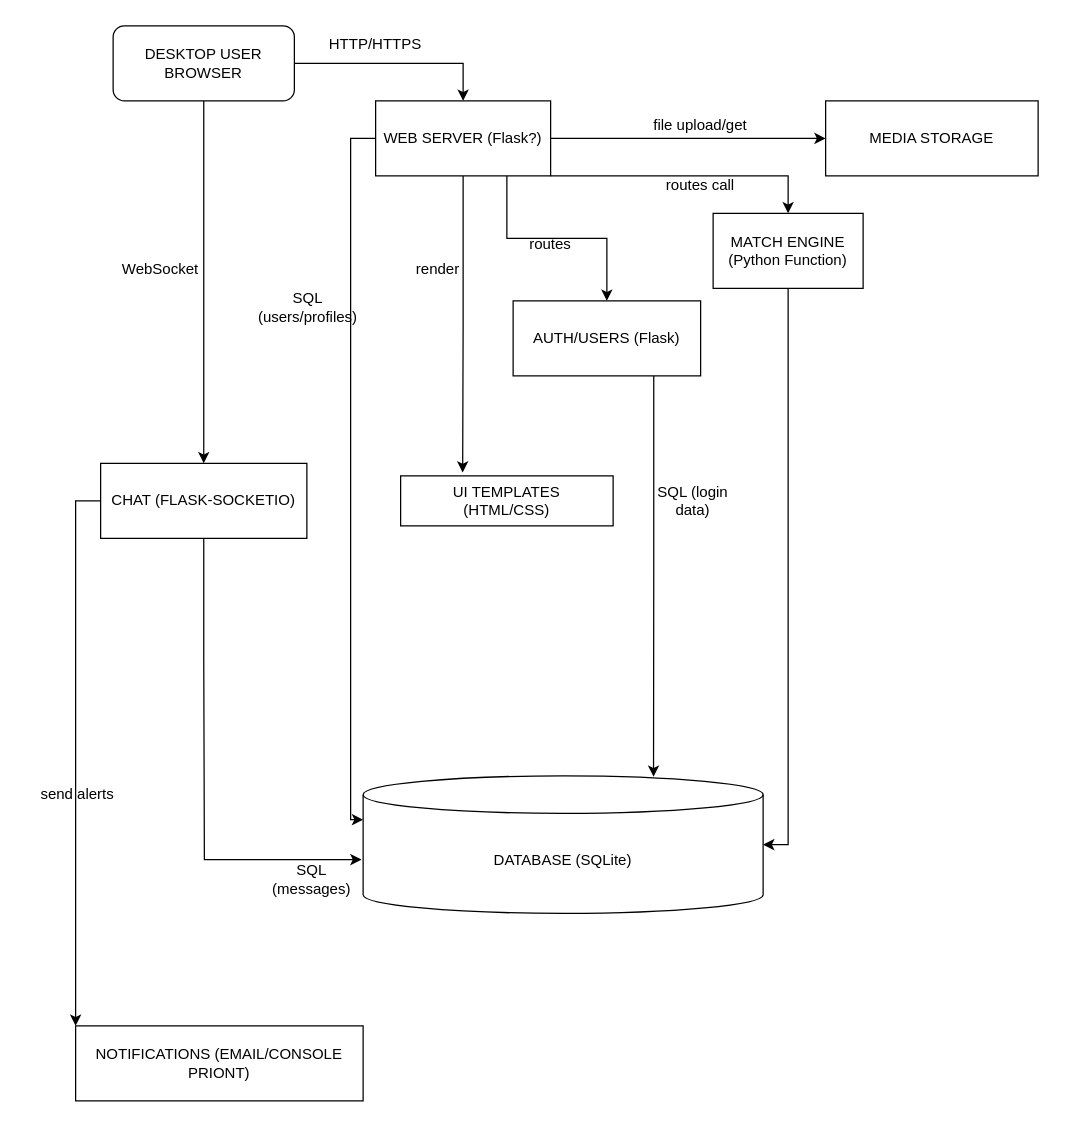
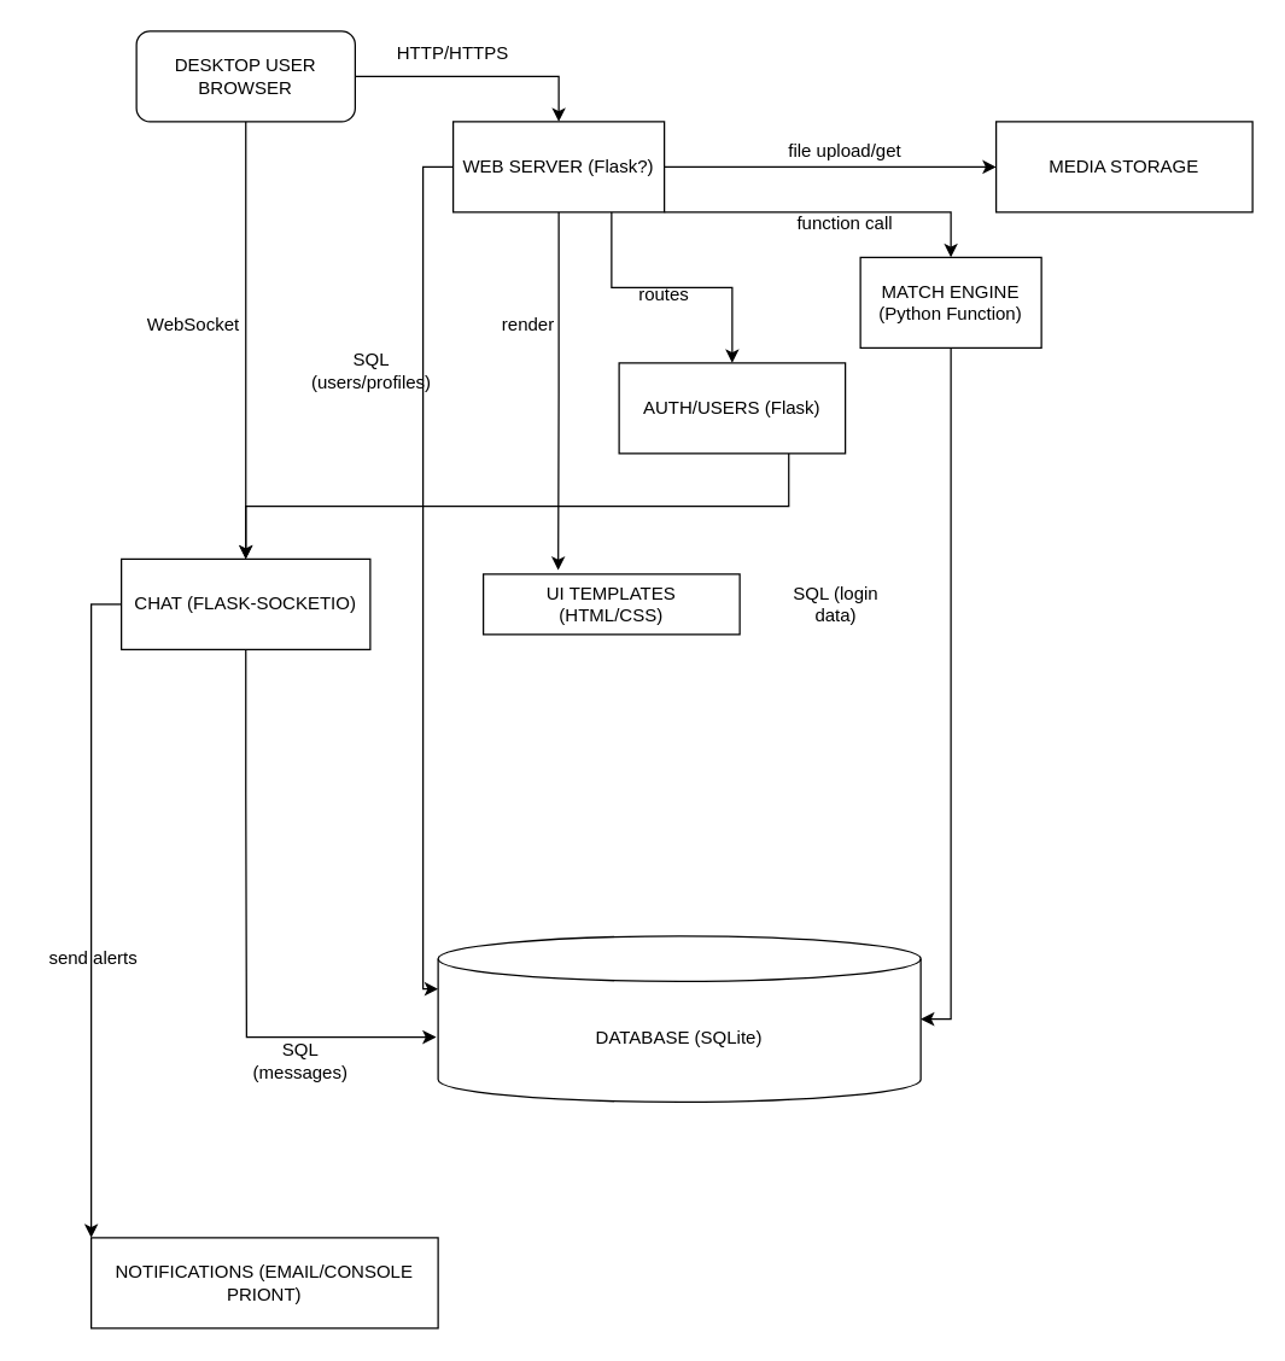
  <mxCell id="0" />
  <mxCell id="1" parent="0" />
  <mxCell id="2" style="edgeStyle=orthogonalEdgeStyle;rounded=0;orthogonalLoop=1;jettySize=auto;html=1;exitX=1;exitY=0.5;exitDx=0;exitDy=0;entryX=0.5;entryY=0;entryDx=0;entryDy=0;" edge="1" parent="1" source="4" target="8"><mxGeometry relative="1" as="geometry" /></mxCell>
  <mxCell id="3" style="edgeStyle=orthogonalEdgeStyle;rounded=0;orthogonalLoop=1;jettySize=auto;html=1;exitX=0.5;exitY=1;exitDx=0;exitDy=0;entryX=0.5;entryY=0;entryDx=0;entryDy=0;" edge="1" parent="1" source="4" target="10"><mxGeometry relative="1" as="geometry" /></mxCell>
  <mxCell id="4" value="DESKTOP USER BROWSER" style="whiteSpace=wrap;html=1;rounded=1;" vertex="1" parent="1"><mxGeometry x="90" y="20" width="145" height="60" as="geometry" /></mxCell>
  <mxCell id="5" style="edgeStyle=orthogonalEdgeStyle;rounded=0;orthogonalLoop=1;jettySize=auto;html=1;exitX=1;exitY=0.5;exitDx=0;exitDy=0;" edge="1" parent="1" source="8"><mxGeometry relative="1" as="geometry"><mxPoint x="660" y="110" as="targetPoint" /></mxGeometry></mxCell>
  <mxCell id="6" style="edgeStyle=orthogonalEdgeStyle;rounded=0;orthogonalLoop=1;jettySize=auto;html=1;exitX=1;exitY=1;exitDx=0;exitDy=0;entryX=0.5;entryY=0;entryDx=0;entryDy=0;" edge="1" parent="1" source="8" target="18"><mxGeometry relative="1" as="geometry"><mxPoint x="630" y="140" as="targetPoint" /><Array as="points"><mxPoint x="630" y="140" /></Array></mxGeometry></mxCell>
  <mxCell id="7" style="edgeStyle=orthogonalEdgeStyle;rounded=0;orthogonalLoop=1;jettySize=auto;html=1;exitX=0.75;exitY=1;exitDx=0;exitDy=0;entryX=0.5;entryY=0;entryDx=0;entryDy=0;" edge="1" parent="1" source="8" target="20"><mxGeometry relative="1" as="geometry" /></mxCell>
  <mxCell id="8" value="WEB SERVER (Flask?)" style="rounded=0;whiteSpace=wrap;html=1;" vertex="1" parent="1"><mxGeometry x="300" y="80" width="140" height="60" as="geometry" /></mxCell>
  <mxCell id="9" style="edgeStyle=orthogonalEdgeStyle;rounded=0;orthogonalLoop=1;jettySize=auto;html=1;exitX=0;exitY=0.5;exitDx=0;exitDy=0;entryX=0;entryY=0;entryDx=0;entryDy=0;" edge="1" parent="1" source="10" target="17"><mxGeometry relative="1" as="geometry" /></mxCell>
  <mxCell id="10" value="CHAT (FLASK-SOCKETIO)" style="rounded=0;whiteSpace=wrap;html=1;" vertex="1" parent="1"><mxGeometry x="80" y="370" width="165" height="60" as="geometry" /></mxCell>
  <mxCell id="11" value="WebSocket" style="text;html=1;align=center;verticalAlign=middle;whiteSpace=wrap;rounded=0;" vertex="1" parent="1"><mxGeometry x="98" y="200" width="60" height="30" as="geometry" /></mxCell>
  <mxCell id="12" value="HTTP/HTTPS" style="text;html=1;align=center;verticalAlign=middle;whiteSpace=wrap;rounded=0;" vertex="1" parent="1"><mxGeometry x="270" y="20" width="60" height="30" as="geometry" /></mxCell>
  <mxCell id="13" value="MEDIA STORAGE" style="rounded=0;whiteSpace=wrap;html=1;" vertex="1" parent="1"><mxGeometry x="660" y="80" width="170" height="60" as="geometry" /></mxCell>
  <mxCell id="14" value="file upload/get" style="text;html=1;align=center;verticalAlign=middle;whiteSpace=wrap;rounded=0;" vertex="1" parent="1"><mxGeometry x="510" y="85" width="100" height="30" as="geometry" /></mxCell>
  <mxCell id="15" value="DATABASE (SQLite)" style="shape=cylinder3;whiteSpace=wrap;html=1;boundedLbl=1;backgroundOutline=1;size=15;" vertex="1" parent="1"><mxGeometry x="290" y="620" width="320" height="110" as="geometry" /></mxCell>
  <mxCell id="16" style="edgeStyle=orthogonalEdgeStyle;rounded=0;orthogonalLoop=1;jettySize=auto;html=1;exitX=0.5;exitY=1;exitDx=0;exitDy=0;entryX=-0.004;entryY=0.609;entryDx=0;entryDy=0;entryPerimeter=0;" edge="1" parent="1" source="10" target="15"><mxGeometry relative="1" as="geometry"><Array as="points"><mxPoint x="163" y="525" /><mxPoint x="163" y="687" /></Array></mxGeometry></mxCell>
  <mxCell id="17" value="NOTIFICATIONS (EMAIL/CONSOLE PRIONT)" style="rounded=0;whiteSpace=wrap;html=1;" vertex="1" parent="1"><mxGeometry x="60" y="820" width="230" height="60" as="geometry" /></mxCell>
  <mxCell id="18" value="MATCH ENGINE (Python Function)" style="rounded=0;whiteSpace=wrap;html=1;" vertex="1" parent="1"><mxGeometry x="570" y="170" width="120" height="60" as="geometry" /></mxCell>
- <mxCell id="19" value="routes call" style="text;html=1;align=center;verticalAlign=middle;whiteSpace=wrap;rounded=0;" vertex="1" parent="1"><mxGeometry x="520" y="133" width="80" height="30" as="geometry" /></mxCell>
+ <mxCell id="19" value="function call" style="text;html=1;align=center;verticalAlign=middle;whiteSpace=wrap;rounded=0;" vertex="1" parent="1"><mxGeometry x="520" y="133" width="80" height="30" as="geometry" /></mxCell>
  <mxCell id="20" value="AUTH/USERS (Flask)" style="rounded=0;whiteSpace=wrap;html=1;" vertex="1" parent="1"><mxGeometry x="410" y="240" width="150" height="60" as="geometry" /></mxCell>
  <mxCell id="21" value="routes" style="text;html=1;align=center;verticalAlign=middle;whiteSpace=wrap;rounded=0;" vertex="1" parent="1"><mxGeometry x="410" y="180" width="60" height="30" as="geometry" /></mxCell>
  <mxCell id="22" value="&amp;nbsp; &amp;nbsp;send alerts&amp;nbsp;&amp;nbsp;" style="text;html=1;align=center;verticalAlign=middle;whiteSpace=wrap;rounded=0;" vertex="1" parent="1"><mxGeometry y="620" width="80" height="30" as="geometry" x="20" /></mxCell>
  <mxCell id="23" style="edgeStyle=orthogonalEdgeStyle;rounded=0;orthogonalLoop=1;jettySize=auto;html=1;exitX=0;exitY=0.5;exitDx=0;exitDy=0;entryX=0;entryY=0;entryDx=0;entryDy=35;entryPerimeter=0;" edge="1" parent="1" source="8" target="15"><mxGeometry relative="1" as="geometry" /></mxCell>
  <mxCell id="24" value="SQL (users/profiles)" style="text;html=1;align=center;verticalAlign=middle;whiteSpace=wrap;rounded=0;" vertex="1" parent="1"><mxGeometry x="211" y="230" width="70" height="30" as="geometry" /></mxCell>
  <mxCell id="25" style="edgeStyle=orthogonalEdgeStyle;rounded=0;orthogonalLoop=1;jettySize=auto;html=1;exitX=0.5;exitY=1;exitDx=0;exitDy=0;entryX=1;entryY=0.5;entryDx=0;entryDy=0;entryPerimeter=0;" edge="1" parent="1" source="18" target="15"><mxGeometry relative="1" as="geometry" /></mxCell>
- <mxCell id="26" value="SQL (messages)" style="text;html=1;align=center;verticalAlign=middle;whiteSpace=wrap;rounded=0;" vertex="1" parent="1"><mxGeometry x="219" y="688" width="60" height="30" as="geometry" /></mxCell>
- <mxCell id="27" style="edgeStyle=orthogonalEdgeStyle;rounded=0;orthogonalLoop=1;jettySize=auto;html=1;exitX=0.75;exitY=1;exitDx=0;exitDy=0;entryX=0.726;entryY=0.006;entryDx=0;entryDy=0;entryPerimeter=0;" edge="1" parent="1" source="20" target="15"><mxGeometry relative="1" as="geometry" /></mxCell>
+ <mxCell id="26" value="SQL (messages)" style="text;html=1;align=center;verticalAlign=middle;whiteSpace=wrap;rounded=0;" vertex="1" parent="1"><mxGeometry x="169" y="688" width="60" height="30" as="geometry" /></mxCell>
+ <mxCell id="27" style="edgeStyle=orthogonalEdgeStyle;rounded=0;orthogonalLoop=1;jettySize=auto;html=1;exitX=0.75;exitY=1;exitDx=0;exitDy=0;" edge="1" parent="1" source="20" target="10"><mxGeometry relative="1" as="geometry" /></mxCell>
  <mxCell id="28" value="SQL (login data)" style="text;html=1;align=center;verticalAlign=middle;whiteSpace=wrap;rounded=0;" vertex="1" parent="1"><mxGeometry x="524" y="385" width="60" height="30" as="geometry" /></mxCell>
  <mxCell id="29" value="&lt;div&gt;UI TEMPLATES&lt;/div&gt;&lt;div&gt;(HTML/CSS)&lt;/div&gt;" style="rounded=0;whiteSpace=wrap;html=1;" vertex="1" parent="1"><mxGeometry x="320" y="380" width="170" height="40" as="geometry" /></mxCell>
  <mxCell id="30" value="render" style="text;html=1;align=center;verticalAlign=middle;whiteSpace=wrap;rounded=0;" vertex="1" parent="1"><mxGeometry x="320" y="200" width="60" height="30" as="geometry" /></mxCell>
  <mxCell id="31" style="edgeStyle=orthogonalEdgeStyle;rounded=0;orthogonalLoop=1;jettySize=auto;html=1;exitX=0.5;exitY=1;exitDx=0;exitDy=0;entryX=0.292;entryY=-0.067;entryDx=0;entryDy=0;entryPerimeter=0;" edge="1" parent="1" source="8" target="29"><mxGeometry relative="1" as="geometry" /></mxCell>
